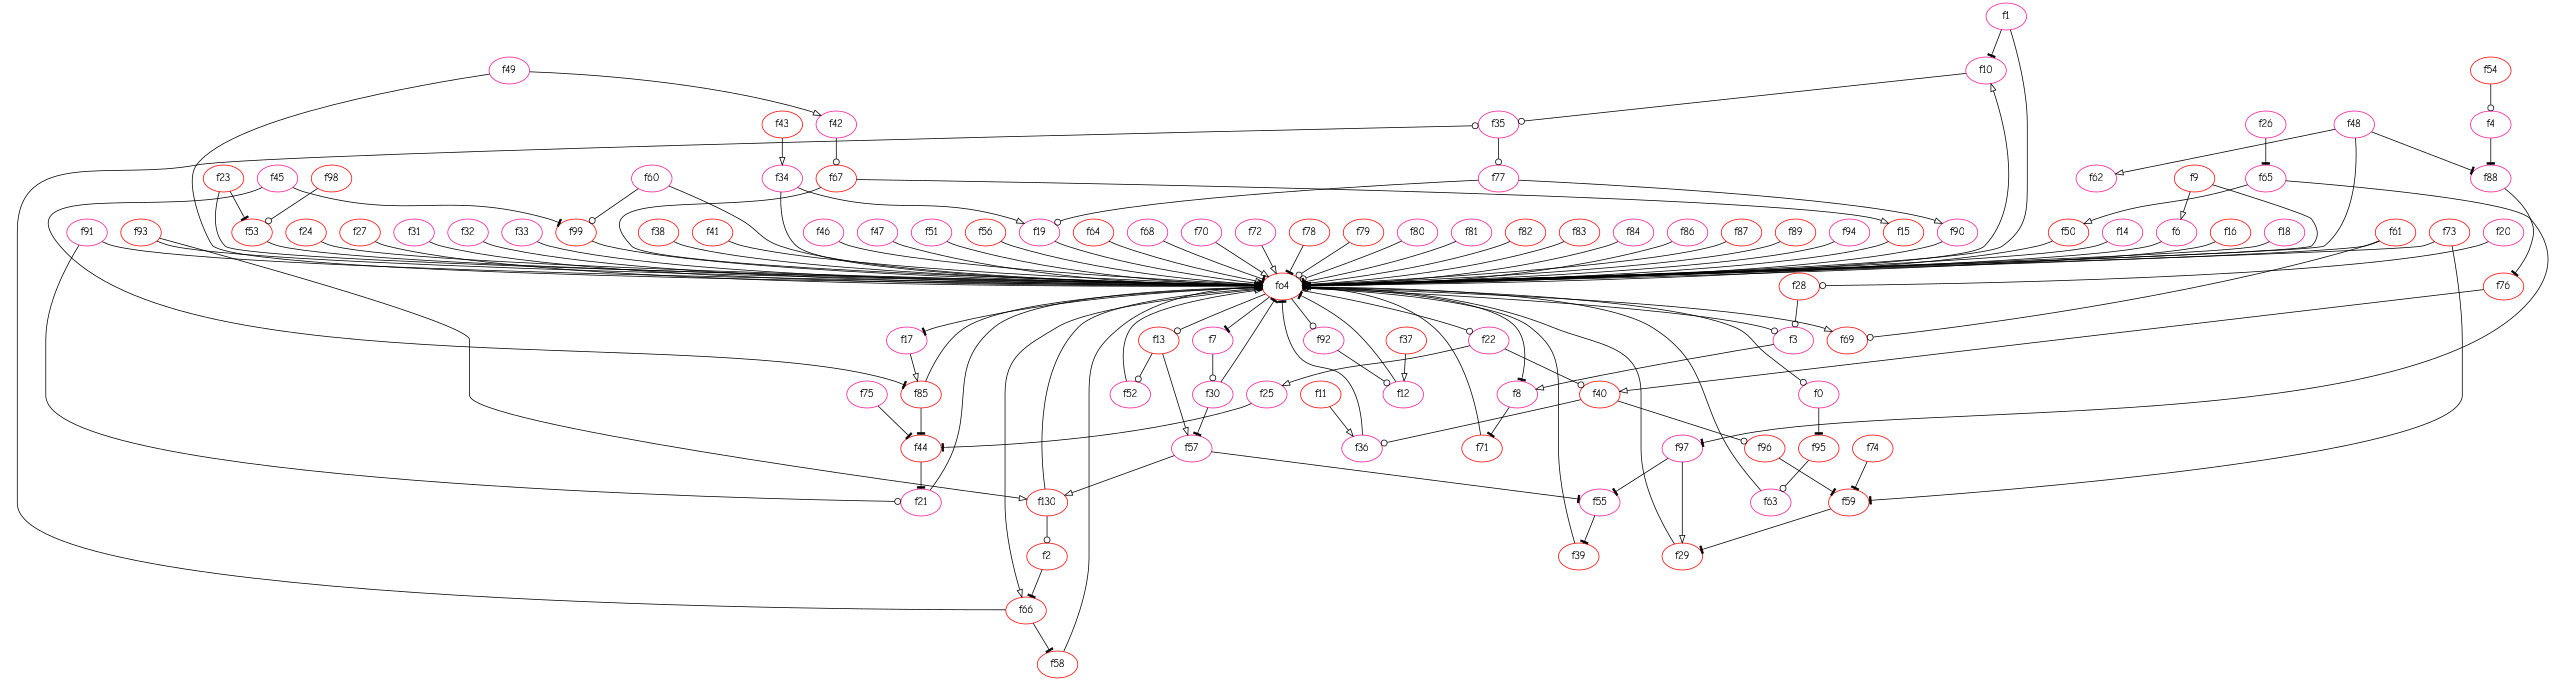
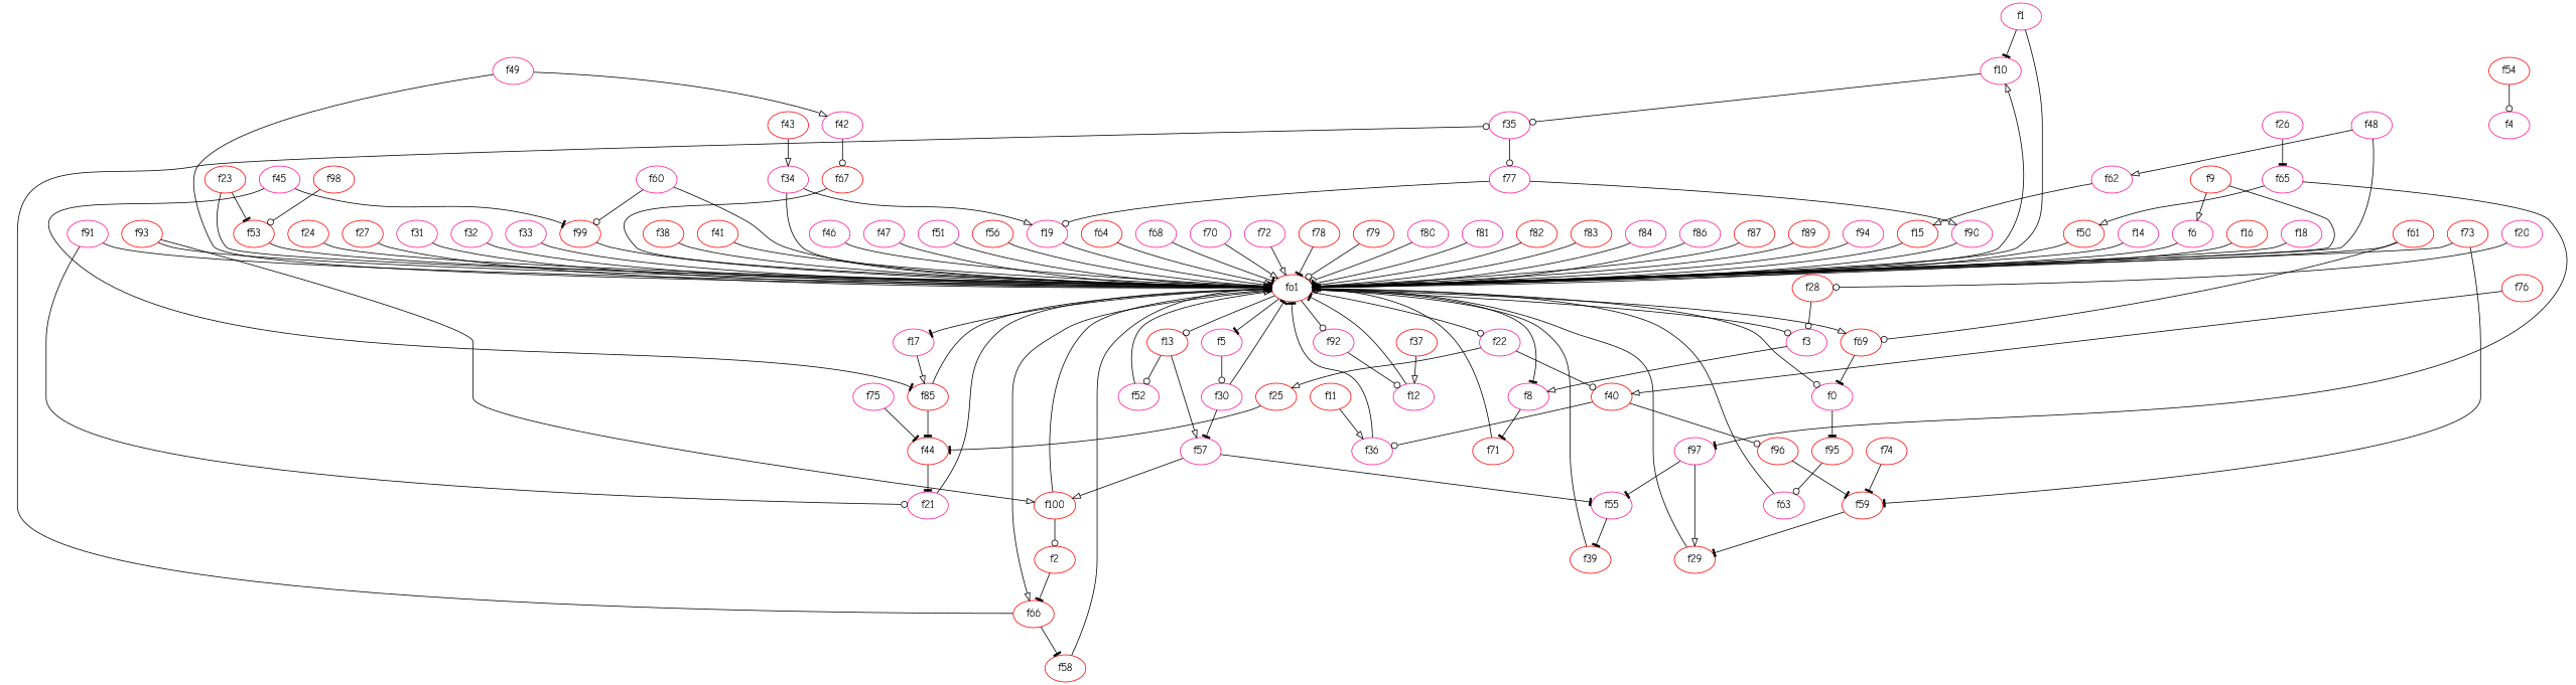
  strict digraph {
    fontname="Comic Neue"
    node [color=deeppink fontname="Comic Neue"]
    edge [arrowhead=tee fontname="Comic Neue" weight=2]
    f1
    f10
-   fo1 [color=red label=fo4]
+   fo1 [color=red]
    f35
    f66 [color=red]
    f3
    f8
    n8 [label=f0]
-   f7
+   f7 [label=f5]
    f13 [color=red]
    f17
    f22
    f69 [color=red]
    f92
    f2 [color=red]
    f58 [color=red]
    f71 [color=red]
    f4
-   f88
    f76 [color=red]
    f95 [color=red]
    f63
    f6
    f30
    f57
    f9 [color=red]
    f77
    f11 [color=red]
    f36
    f12
    f52
    f55
-   f100 [color=red label=f130]
+   f100 [color=red]
    f14
    f15 [color=red]
    f16 [color=red]
    f85 [color=red]
    f44 [color=red]
    f18
    f19
    f28 [color=red]
    f20
    f21
-   f25
+   f25 [color=red]
    f40 [color=red]
    f96 [color=red]
    f23 [color=red]
    f53 [color=red]
    f24 [color=red]
    f26
    f65
    f50 [color=red]
    f97
    f27 [color=red]
    f29 [color=red]
    f31
    f32
    f33
    f34
    f90
    f37 [color=red]
    f38 [color=red]
    f39 [color=red]
    f59 [color=red]
    f41 [color=red]
    f67 [color=red]
    f42
    f43 [color=red]
    f45
    f99 [color=red]
    f46
    f47
    f48
    f62
    f49
    f51
    f54 [color=red]
    f56 [color=red]
    f60
    f61 [color=red]
    f64 [color=red]
    f68
    f70
    f72
    f73 [color=red]
    f74 [color=red]
    f75
    f78 [color=red]
    f79 [color=red]
    f80
    f81
    f82 [color=red]
    f83 [color=red]
    f84
    f86
    f87 [color=red]
    f89 [color=red]
    f91
    f93 [color=red]
    f94
    f98 [color=red]
    f1 -> f10
    f1 -> fo1 [arrowhead=onormal]
    f10 -> f35 [arrowhead=odot]
    fo1 -> f10 [arrowhead=onormal]
    fo1 -> f66 [arrowhead=onormal]
    fo1 -> f3 [arrowhead=odot]
    fo1 -> f8
    fo1 -> n8 [arrowhead=odot]
    fo1 -> f7
    fo1 -> f13 [arrowhead=odot]
    fo1 -> f17
    fo1 -> f22 [arrowhead=odot]
    fo1 -> f69 [arrowhead=onormal]
    fo1 -> f92 [arrowhead=odot]
    f35 -> f77 [arrowhead=odot]
    f66 -> f35 [arrowhead=odot]
    f66 -> f58
    f3 -> f8 [arrowhead=onormal]
    f8 -> f71
    n8 -> f95
    f7 -> f30 [arrowhead=odot]
    f13 -> f57 [arrowhead=onormal]
    f13 -> f52 [arrowhead=odot]
    f17 -> f85 [arrowhead=onormal]
    f22 -> f25 [arrowhead=onormal]
    f22 -> f40 [arrowhead=odot]
+   f69 -> n8
    f92 -> f12 [arrowhead=odot]
    f2 -> f66
    f58 -> fo1 [arrowhead=odot]
    f71 -> fo1 [arrowhead=onormal]
-   f4 -> f88
-   f88 -> f76
    f76 -> f40 [arrowhead=onormal]
    f95 -> f63 [arrowhead=odot]
    f63 -> fo1 [arrowhead=odot]
    f6 -> fo1
    f30 -> fo1
    f30 -> f57
    f57 -> f55
    f57 -> f100 [arrowhead=onormal]
    f9 -> fo1
    f9 -> f6 [arrowhead=onormal]
    f77 -> f19 [arrowhead=odot]
    f77 -> f90 [arrowhead=onormal]
    f11 -> f36 [arrowhead=onormal]
    f36 -> fo1
    f12 -> fo1
    f52 -> fo1 [arrowhead=onormal]
    f55 -> f39
    f100 -> fo1 [arrowhead=onormal]
    f100 -> f2 [arrowhead=odot]
    f14 -> fo1
    f15 -> fo1 [arrowhead=onormal]
    f16 -> fo1 [arrowhead=onormal]
    f85 -> fo1 [arrowhead=odot]
    f85 -> f44
    f44 -> f21
    f18 -> fo1
    f19 -> fo1 [arrowhead=odot]
    f28 -> f3 [arrowhead=odot]
    f20 -> f28 [arrowhead=odot]
    f21 -> fo1 [arrowhead=odot]
    f25 -> f44
    f40 -> f36 [arrowhead=odot]
    f40 -> f96 [arrowhead=odot]
    f96 -> f59
    f23 -> fo1
    f23 -> f53
    f53 -> fo1 [arrowhead=onormal]
    f24 -> fo1
    f26 -> f65
    f65 -> f50 [arrowhead=onormal]
    f65 -> f97
    f50 -> fo1
    f97 -> f55
    f97 -> f29 [arrowhead=onormal]
    f27 -> fo1 [arrowhead=odot]
    f29 -> fo1 [arrowhead=odot]
    f31 -> fo1
    f32 -> fo1 [arrowhead=onormal]
    f33 -> fo1 [arrowhead=odot]
    f34 -> fo1 [arrowhead=odot]
    f34 -> f19 [arrowhead=onormal]
    f90 -> fo1 [arrowhead=odot]
    f37 -> f12 [arrowhead=onormal]
    f38 -> fo1
    f39 -> fo1 [arrowhead=odot]
    f59 -> f29
    f41 -> fo1 [arrowhead=onormal]
    f67 -> fo1
    f42 -> f67 [arrowhead=odot]
    f43 -> f34 [arrowhead=onormal]
    f45 -> f85
    f45 -> f99
    f99 -> fo1
    f46 -> fo1 [arrowhead=odot]
    f47 -> fo1
    f48 -> fo1
-   f48 -> f88
    f48 -> f62 [arrowhead=onormal]
-   f67 -> f15 [arrowhead=onormal]
+   f62 -> f15 [arrowhead=onormal]
    f49 -> fo1 [arrowhead=onormal]
    f49 -> f42 [arrowhead=onormal]
    f51 -> fo1 [arrowhead=onormal]
    f54 -> f4 [arrowhead=odot]
    f56 -> fo1 [arrowhead=onormal]
    f60 -> fo1
    f60 -> f99 [arrowhead=odot]
    f61 -> fo1 [arrowhead=odot]
    f61 -> f69 [arrowhead=odot]
    f64 -> fo1 [arrowhead=onormal]
    f68 -> fo1
    f70 -> fo1 [arrowhead=onormal]
    f72 -> fo1 [arrowhead=onormal]
    f73 -> fo1 [arrowhead=onormal]
    f73 -> f59
    f74 -> f59
    f75 -> f44
    f78 -> fo1
    f79 -> fo1 [arrowhead=odot]
    f80 -> fo1 [arrowhead=odot]
    f81 -> fo1
    f82 -> fo1
    f83 -> fo1 [arrowhead=odot]
    f84 -> fo1 [arrowhead=onormal]
    f86 -> fo1 [arrowhead=onormal]
    f87 -> fo1 [arrowhead=odot]
    f89 -> fo1 [arrowhead=onormal]
    f91 -> fo1 [arrowhead=onormal]
    f91 -> f21 [arrowhead=odot]
    f93 -> fo1 [arrowhead=odot]
    f93 -> f100 [arrowhead=onormal]
    f94 -> fo1
    f98 -> f53 [arrowhead=odot]
  }
